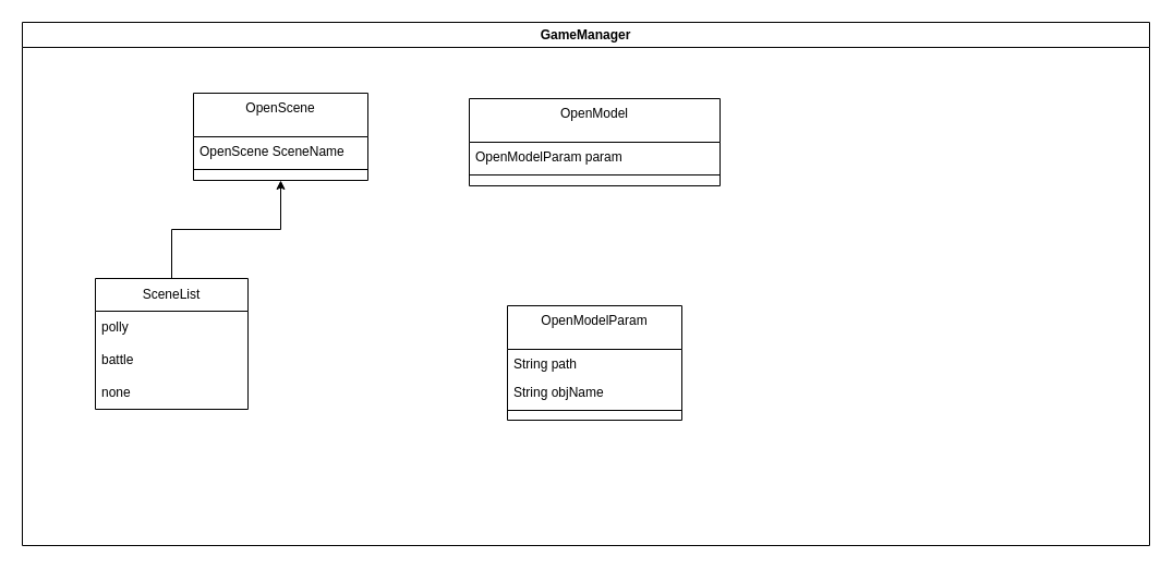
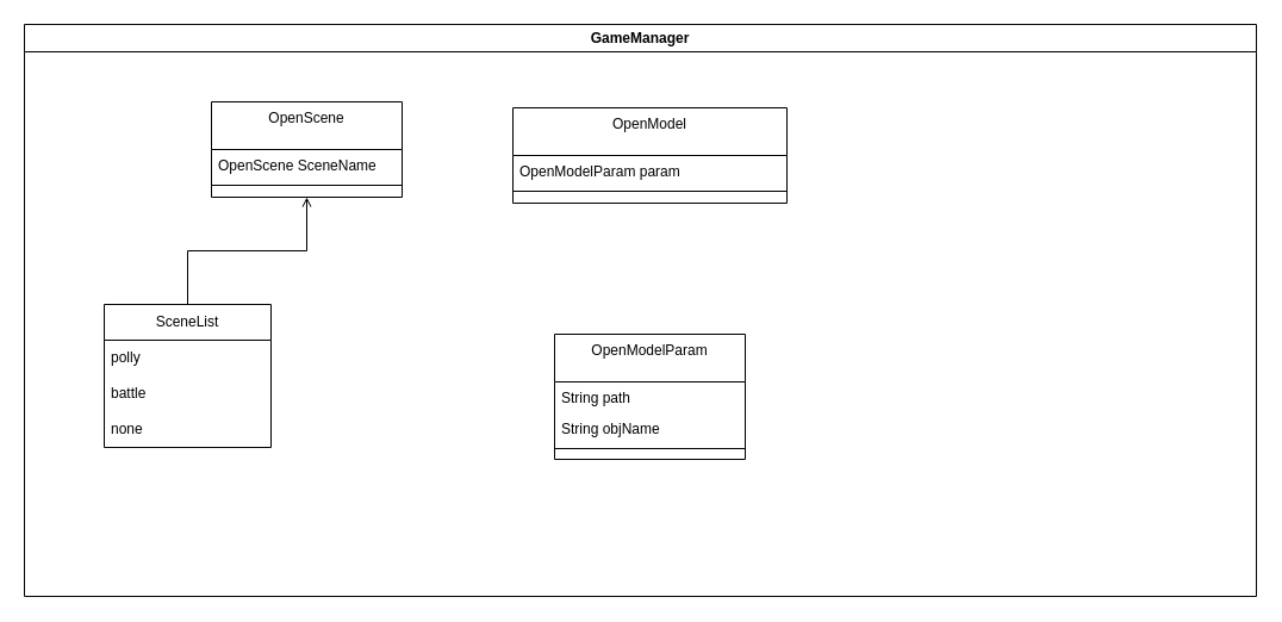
  <mxCell id="0" />
  <mxCell id="1" parent="0" />
  <mxCell id="2" value="GameManager" style="swimlane;whiteSpace=wrap;html=1;" vertex="1" parent="1"><mxGeometry x="20" y="20" width="1034" height="480" as="geometry" /></mxCell>
  <mxCell id="3" value="OpenScene" style="swimlane;fontStyle=0;align=center;verticalAlign=top;childLayout=stackLayout;horizontal=1;startSize=40;horizontalStack=0;resizeParent=1;resizeLast=0;collapsible=1;marginBottom=0;rounded=0;shadow=0;strokeWidth=1;" vertex="1" parent="2"><mxGeometry x="157" y="65" width="160" height="80" as="geometry"><mxRectangle x="130" y="380" width="160" height="26" as="alternateBounds" /></mxGeometry></mxCell>
  <mxCell id="4" value="OpenScene SceneName" style="text;align=left;verticalAlign=top;spacingLeft=4;spacingRight=4;overflow=hidden;rotatable=0;points=[[0,0.5],[1,0.5]];portConstraint=eastwest;fontColor=#000000;" vertex="1" parent="3"><mxGeometry y="40" width="160" height="26" as="geometry" /></mxCell>
  <mxCell id="5" value="" style="line;html=1;strokeWidth=1;align=left;verticalAlign=middle;spacingTop=-1;spacingLeft=3;spacingRight=3;rotatable=0;labelPosition=right;points=[];portConstraint=eastwest;" vertex="1" parent="3"><mxGeometry y="66" width="160" height="8" as="geometry" /></mxCell>
- <mxCell id="6" style="edgeStyle=orthogonalEdgeStyle;rounded=0;orthogonalLoop=1;jettySize=auto;html=1;entryX=0.5;entryY=1;entryDx=0;entryDy=0;" edge="1" parent="2" source="7" target="3"><mxGeometry relative="1" as="geometry" /></mxCell>
+ <mxCell id="6" style="edgeStyle=orthogonalEdgeStyle;rounded=0;orthogonalLoop=1;jettySize=auto;html=1;entryX=0.5;entryY=1;entryDx=0;entryDy=0;endArrow=open;" edge="1" parent="2" source="7" target="3"><mxGeometry relative="1" as="geometry" /></mxCell>
  <mxCell id="7" value="SceneList" style="swimlane;fontStyle=0;childLayout=stackLayout;horizontal=1;startSize=30;horizontalStack=0;resizeParent=1;resizeParentMax=0;resizeLast=0;collapsible=1;marginBottom=0;whiteSpace=wrap;html=1;" vertex="1" parent="2"><mxGeometry x="67" y="235" width="140" height="120" as="geometry" /></mxCell>
  <mxCell id="8" value="polly" style="text;strokeColor=none;fillColor=none;align=left;verticalAlign=middle;spacingLeft=4;spacingRight=4;overflow=hidden;points=[[0,0.5],[1,0.5]];portConstraint=eastwest;rotatable=0;whiteSpace=wrap;html=1;" vertex="1" parent="7"><mxGeometry y="30" width="140" height="30" as="geometry" /></mxCell>
  <mxCell id="9" value="battle" style="text;strokeColor=none;fillColor=none;align=left;verticalAlign=middle;spacingLeft=4;spacingRight=4;overflow=hidden;points=[[0,0.5],[1,0.5]];portConstraint=eastwest;rotatable=0;whiteSpace=wrap;html=1;" vertex="1" parent="7"><mxGeometry y="60" width="140" height="30" as="geometry" /></mxCell>
  <mxCell id="10" value="none" style="text;strokeColor=none;fillColor=none;align=left;verticalAlign=middle;spacingLeft=4;spacingRight=4;overflow=hidden;points=[[0,0.5],[1,0.5]];portConstraint=eastwest;rotatable=0;whiteSpace=wrap;html=1;" vertex="1" parent="7"><mxGeometry y="90" width="140" height="30" as="geometry" /></mxCell>
  <mxCell id="11" value="OpenModelParam" style="swimlane;fontStyle=0;align=center;verticalAlign=top;childLayout=stackLayout;horizontal=1;startSize=40;horizontalStack=0;resizeParent=1;resizeLast=0;collapsible=1;marginBottom=0;rounded=0;shadow=0;strokeWidth=1;" vertex="1" parent="2"><mxGeometry x="445" y="260" width="160" height="105" as="geometry"><mxRectangle x="130" y="380" width="160" height="26" as="alternateBounds" /></mxGeometry></mxCell>
  <mxCell id="12" value="String path" style="text;align=left;verticalAlign=top;spacingLeft=4;spacingRight=4;overflow=hidden;rotatable=0;points=[[0,0.5],[1,0.5]];portConstraint=eastwest;fontColor=#000000;" vertex="1" parent="11"><mxGeometry y="40" width="160" height="26" as="geometry" /></mxCell>
  <mxCell id="13" value="String objName" style="text;align=left;verticalAlign=top;spacingLeft=4;spacingRight=4;overflow=hidden;rotatable=0;points=[[0,0.5],[1,0.5]];portConstraint=eastwest;fontColor=#000000;" vertex="1" parent="11"><mxGeometry y="66" width="160" height="26" as="geometry" /></mxCell>
  <mxCell id="14" value="" style="line;html=1;strokeWidth=1;align=left;verticalAlign=middle;spacingTop=-1;spacingLeft=3;spacingRight=3;rotatable=0;labelPosition=right;points=[];portConstraint=eastwest;" vertex="1" parent="11"><mxGeometry y="92" width="160" height="8" as="geometry" /></mxCell>
  <mxCell id="15" value="OpenModel" style="swimlane;fontStyle=0;align=center;verticalAlign=top;childLayout=stackLayout;horizontal=1;startSize=40;horizontalStack=0;resizeParent=1;resizeLast=0;collapsible=1;marginBottom=0;rounded=0;shadow=0;strokeWidth=1;" vertex="1" parent="2"><mxGeometry x="410" y="70" width="230" height="80" as="geometry"><mxRectangle x="130" y="380" width="160" height="26" as="alternateBounds" /></mxGeometry></mxCell>
  <mxCell id="16" value="OpenModelParam param" style="text;align=left;verticalAlign=top;spacingLeft=4;spacingRight=4;overflow=hidden;rotatable=0;points=[[0,0.5],[1,0.5]];portConstraint=eastwest;fontColor=#000000;" vertex="1" parent="15"><mxGeometry y="40" width="230" height="26" as="geometry" /></mxCell>
  <mxCell id="17" value="" style="line;html=1;strokeWidth=1;align=left;verticalAlign=middle;spacingTop=-1;spacingLeft=3;spacingRight=3;rotatable=0;labelPosition=right;points=[];portConstraint=eastwest;" vertex="1" parent="15"><mxGeometry y="66" width="230" height="8" as="geometry" /></mxCell>
